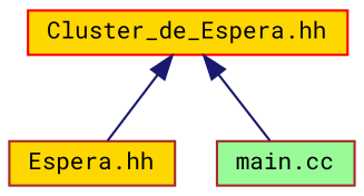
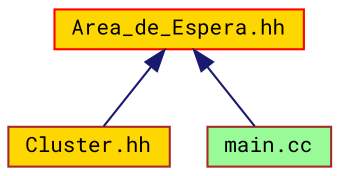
  digraph {
    fontname="Roboto Mono"
    node [color=brown fillcolor=gold fontname="Roboto Mono" fontsize=10 shape=record style=filled]
    edge [color=midnightblue dir=back fontname="Roboto Mono" fontsize=10 labelfontname=Helvetica labelfontsize=10 style=solid]
-   n1 [color=red fontcolor=black height=0.2 label="Cluster_de_Espera.hh" width=0.4]
-   n2 [height=0.2 label="Espera.hh" width=0.4]
+   n1 [color=red fontcolor=black height=0.2 label="Area_de_Espera.hh" width=0.4]
+   n2 [height=0.2 label="Cluster.hh" width=0.4]
    n3 [fillcolor=palegreen height=0.2 label="main.cc" width=0.4]
    n1 -> n2
    n1 -> n3
  }
